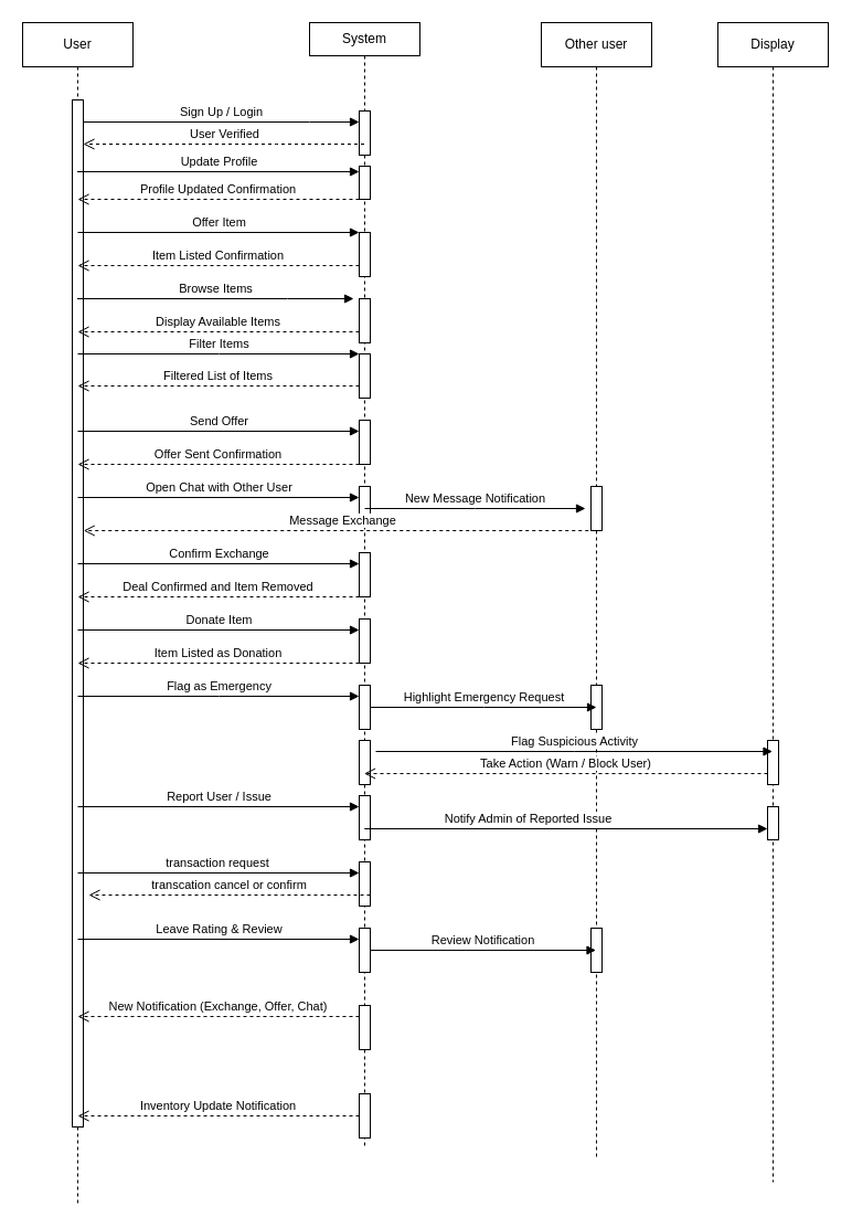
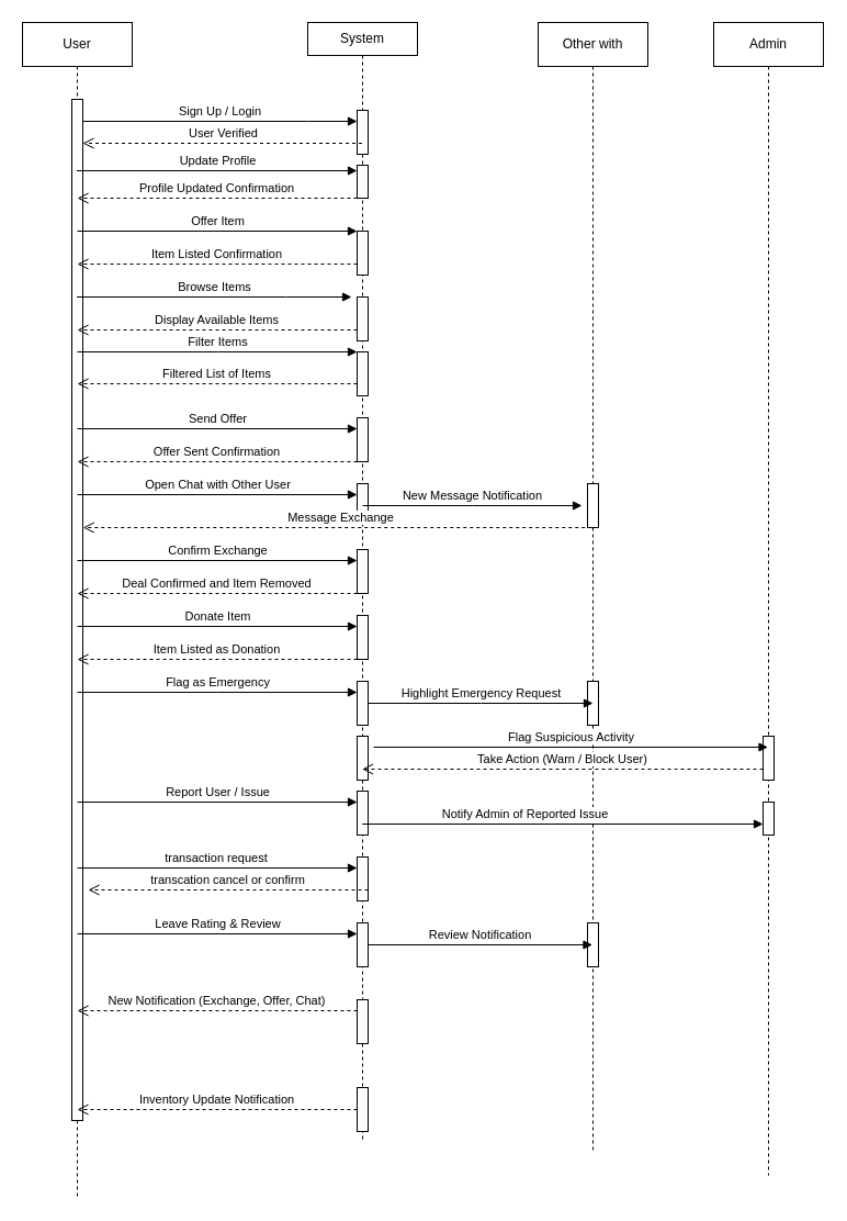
  <mxCell id="0" />
  <mxCell id="1" parent="0" />
  <mxCell id="2" value="User" style="shape=umlLifeline;perimeter=lifelinePerimeter;whiteSpace=wrap;html=1;container=0;dropTarget=0;collapsible=0;recursiveResize=0;outlineConnect=0;portConstraint=eastwest;newEdgeStyle={&quot;edgeStyle&quot;:&quot;elbowEdgeStyle&quot;,&quot;elbow&quot;:&quot;vertical&quot;,&quot;curved&quot;:0,&quot;rounded&quot;:0};" parent="1" vertex="1"><mxGeometry x="20" y="20" width="100" height="1070" as="geometry" /></mxCell>
  <mxCell id="3" value="" style="html=1;points=[];perimeter=orthogonalPerimeter;outlineConnect=0;targetShapes=umlLifeline;portConstraint=eastwest;newEdgeStyle={&quot;edgeStyle&quot;:&quot;elbowEdgeStyle&quot;,&quot;elbow&quot;:&quot;vertical&quot;,&quot;curved&quot;:0,&quot;rounded&quot;:0};" parent="2" vertex="1"><mxGeometry x="45" y="70" width="10" height="930" as="geometry" /></mxCell>
  <mxCell id="4" value="System" style="shape=umlLifeline;perimeter=lifelinePerimeter;whiteSpace=wrap;html=1;container=0;dropTarget=0;collapsible=0;recursiveResize=0;outlineConnect=0;portConstraint=eastwest;newEdgeStyle={&quot;edgeStyle&quot;:&quot;elbowEdgeStyle&quot;,&quot;elbow&quot;:&quot;vertical&quot;,&quot;curved&quot;:0,&quot;rounded&quot;:0};size=30;" parent="1" vertex="1"><mxGeometry x="280" y="20" width="100" height="1020" as="geometry" /></mxCell>
  <mxCell id="5" value="" style="html=1;points=[];perimeter=orthogonalPerimeter;outlineConnect=0;targetShapes=umlLifeline;portConstraint=eastwest;newEdgeStyle={&quot;edgeStyle&quot;:&quot;elbowEdgeStyle&quot;,&quot;elbow&quot;:&quot;vertical&quot;,&quot;curved&quot;:0,&quot;rounded&quot;:0};" parent="4" vertex="1"><mxGeometry x="45" y="80" width="10" height="40" as="geometry" /></mxCell>
  <mxCell id="6" value="" style="html=1;points=[[0,0,0,0,5],[0,1,0,0,-5],[1,0,0,0,5],[1,1,0,0,-5]];perimeter=orthogonalPerimeter;outlineConnect=0;targetShapes=umlLifeline;portConstraint=eastwest;newEdgeStyle={&quot;curved&quot;:0,&quot;rounded&quot;:0};" parent="4" vertex="1"><mxGeometry x="45" y="130" width="10" height="30" as="geometry" /></mxCell>
  <mxCell id="7" value="" style="html=1;points=[[0,0,0,0,5],[0,1,0,0,-5],[1,0,0,0,5],[1,1,0,0,-5]];perimeter=orthogonalPerimeter;outlineConnect=0;targetShapes=umlLifeline;portConstraint=eastwest;newEdgeStyle={&quot;curved&quot;:0,&quot;rounded&quot;:0};" parent="4" vertex="1"><mxGeometry x="45" y="190" width="10" height="40" as="geometry" /></mxCell>
  <mxCell id="8" value="" style="html=1;points=[[0,0,0,0,5],[0,1,0,0,-5],[1,0,0,0,5],[1,1,0,0,-5]];perimeter=orthogonalPerimeter;outlineConnect=0;targetShapes=umlLifeline;portConstraint=eastwest;newEdgeStyle={&quot;curved&quot;:0,&quot;rounded&quot;:0};" parent="4" vertex="1"><mxGeometry x="45" y="250" width="10" height="40" as="geometry" /></mxCell>
  <mxCell id="9" value="" style="html=1;points=[[0,0,0,0,5],[0,1,0,0,-5],[1,0,0,0,5],[1,1,0,0,-5]];perimeter=orthogonalPerimeter;outlineConnect=0;targetShapes=umlLifeline;portConstraint=eastwest;newEdgeStyle={&quot;curved&quot;:0,&quot;rounded&quot;:0};" parent="4" vertex="1"><mxGeometry x="45" y="300" width="10" height="40" as="geometry" /></mxCell>
  <mxCell id="10" value="" style="html=1;points=[[0,0,0,0,5],[0,1,0,0,-5],[1,0,0,0,5],[1,1,0,0,-5]];perimeter=orthogonalPerimeter;outlineConnect=0;targetShapes=umlLifeline;portConstraint=eastwest;newEdgeStyle={&quot;curved&quot;:0,&quot;rounded&quot;:0};" parent="4" vertex="1"><mxGeometry x="45" y="360" width="10" height="40" as="geometry" /></mxCell>
  <mxCell id="11" value="" style="html=1;points=[[0,0,0,0,5],[0,1,0,0,-5],[1,0,0,0,5],[1,1,0,0,-5]];perimeter=orthogonalPerimeter;outlineConnect=0;targetShapes=umlLifeline;portConstraint=eastwest;newEdgeStyle={&quot;curved&quot;:0,&quot;rounded&quot;:0};" parent="4" vertex="1"><mxGeometry x="45" y="420" width="10" height="30" as="geometry" /></mxCell>
  <mxCell id="12" value="" style="html=1;points=[[0,0,0,0,5],[0,1,0,0,-5],[1,0,0,0,5],[1,1,0,0,-5]];perimeter=orthogonalPerimeter;outlineConnect=0;targetShapes=umlLifeline;portConstraint=eastwest;newEdgeStyle={&quot;curved&quot;:0,&quot;rounded&quot;:0};" parent="4" vertex="1"><mxGeometry x="45" y="480" width="10" height="40" as="geometry" /></mxCell>
  <mxCell id="13" value="" style="html=1;points=[[0,0,0,0,5],[0,1,0,0,-5],[1,0,0,0,5],[1,1,0,0,-5]];perimeter=orthogonalPerimeter;outlineConnect=0;targetShapes=umlLifeline;portConstraint=eastwest;newEdgeStyle={&quot;curved&quot;:0,&quot;rounded&quot;:0};" parent="4" vertex="1"><mxGeometry x="45" y="540" width="10" height="40" as="geometry" /></mxCell>
  <mxCell id="14" value="" style="html=1;points=[[0,0,0,0,5],[0,1,0,0,-5],[1,0,0,0,5],[1,1,0,0,-5]];perimeter=orthogonalPerimeter;outlineConnect=0;targetShapes=umlLifeline;portConstraint=eastwest;newEdgeStyle={&quot;curved&quot;:0,&quot;rounded&quot;:0};" parent="4" vertex="1"><mxGeometry x="45" y="600" width="10" height="40" as="geometry" /></mxCell>
  <mxCell id="15" value="" style="html=1;points=[[0,0,0,0,5],[0,1,0,0,-5],[1,0,0,0,5],[1,1,0,0,-5]];perimeter=orthogonalPerimeter;outlineConnect=0;targetShapes=umlLifeline;portConstraint=eastwest;newEdgeStyle={&quot;curved&quot;:0,&quot;rounded&quot;:0};" parent="4" vertex="1"><mxGeometry x="45" y="650" width="10" height="40" as="geometry" /></mxCell>
  <mxCell id="16" value="" style="html=1;points=[[0,0,0,0,5],[0,1,0,0,-5],[1,0,0,0,5],[1,1,0,0,-5]];perimeter=orthogonalPerimeter;outlineConnect=0;targetShapes=umlLifeline;portConstraint=eastwest;newEdgeStyle={&quot;curved&quot;:0,&quot;rounded&quot;:0};" parent="4" vertex="1"><mxGeometry x="45" y="700" width="10" height="40" as="geometry" /></mxCell>
  <mxCell id="17" value="" style="html=1;points=[[0,0,0,0,5],[0,1,0,0,-5],[1,0,0,0,5],[1,1,0,0,-5]];perimeter=orthogonalPerimeter;outlineConnect=0;targetShapes=umlLifeline;portConstraint=eastwest;newEdgeStyle={&quot;curved&quot;:0,&quot;rounded&quot;:0};" parent="4" vertex="1"><mxGeometry x="45" y="760" width="10" height="40" as="geometry" /></mxCell>
  <mxCell id="18" value="" style="html=1;points=[[0,0,0,0,5],[0,1,0,0,-5],[1,0,0,0,5],[1,1,0,0,-5]];perimeter=orthogonalPerimeter;outlineConnect=0;targetShapes=umlLifeline;portConstraint=eastwest;newEdgeStyle={&quot;curved&quot;:0,&quot;rounded&quot;:0};" parent="4" vertex="1"><mxGeometry x="45" y="820" width="10" height="40" as="geometry" /></mxCell>
  <mxCell id="19" value="" style="html=1;points=[[0,0,0,0,5],[0,1,0,0,-5],[1,0,0,0,5],[1,1,0,0,-5]];perimeter=orthogonalPerimeter;outlineConnect=0;targetShapes=umlLifeline;portConstraint=eastwest;newEdgeStyle={&quot;curved&quot;:0,&quot;rounded&quot;:0};" parent="4" vertex="1"><mxGeometry x="45" y="890" width="10" height="40" as="geometry" /></mxCell>
  <mxCell id="20" value="" style="html=1;points=[[0,0,0,0,5],[0,1,0,0,-5],[1,0,0,0,5],[1,1,0,0,-5]];perimeter=orthogonalPerimeter;outlineConnect=0;targetShapes=umlLifeline;portConstraint=eastwest;newEdgeStyle={&quot;curved&quot;:0,&quot;rounded&quot;:0};" parent="4" vertex="1"><mxGeometry x="45" y="970" width="10" height="40" as="geometry" /></mxCell>
  <mxCell id="21" value="Sign Up / Login" style="html=1;verticalAlign=bottom;endArrow=block;edgeStyle=elbowEdgeStyle;elbow=vertical;curved=0;rounded=0;" parent="1" source="3" target="5" edge="1"><mxGeometry relative="1" as="geometry"><mxPoint x="195" y="140" as="sourcePoint" /><Array as="points"><mxPoint x="280" y="110" /><mxPoint x="180" y="130" /></Array></mxGeometry></mxCell>
  <mxCell id="22" value="User Verified" style="html=1;verticalAlign=bottom;endArrow=open;dashed=1;endSize=8;edgeStyle=elbowEdgeStyle;elbow=vertical;curved=0;rounded=0;" parent="1" source="4" target="3" edge="1"><mxGeometry relative="1" as="geometry"><mxPoint x="100" y="160" as="targetPoint" /><Array as="points"><mxPoint x="250" y="130" /><mxPoint x="80" y="160" /></Array><mxPoint x="230" y="150" as="sourcePoint" /></mxGeometry></mxCell>
  <mxCell id="23" value="Update Profile" style="html=1;verticalAlign=bottom;endArrow=block;edgeStyle=elbowEdgeStyle;elbow=vertical;curved=0;rounded=0;entryX=0;entryY=0;entryDx=0;entryDy=5;entryPerimeter=0;" parent="1" source="2" target="6" edge="1"><mxGeometry relative="1" as="geometry"><mxPoint x="90" y="190" as="sourcePoint" /><Array as="points" /><mxPoint x="300" y="190" as="targetPoint" /></mxGeometry></mxCell>
  <mxCell id="24" value="" style="html=1;points=[[0,0,0,0,5],[0,1,0,0,-5],[1,0,0,0,5],[1,1,0,0,-5]];perimeter=orthogonalPerimeter;outlineConnect=0;targetShapes=umlLifeline;portConstraint=eastwest;newEdgeStyle={&quot;curved&quot;:0,&quot;rounded&quot;:0};" parent="1" vertex="1"><mxGeometry x="310" y="470" height="40" as="geometry" /></mxCell>
- <mxCell id="25" value="Other user" style="shape=umlLifeline;perimeter=lifelinePerimeter;whiteSpace=wrap;html=1;container=0;dropTarget=0;collapsible=0;recursiveResize=0;outlineConnect=0;portConstraint=eastwest;newEdgeStyle={&quot;edgeStyle&quot;:&quot;elbowEdgeStyle&quot;,&quot;elbow&quot;:&quot;vertical&quot;,&quot;curved&quot;:0,&quot;rounded&quot;:0};" parent="1" vertex="1"><mxGeometry x="490" y="20" width="100" height="1030" as="geometry" /></mxCell>
+ <mxCell id="25" value="Other with" style="shape=umlLifeline;perimeter=lifelinePerimeter;whiteSpace=wrap;html=1;container=0;dropTarget=0;collapsible=0;recursiveResize=0;outlineConnect=0;portConstraint=eastwest;newEdgeStyle={&quot;edgeStyle&quot;:&quot;elbowEdgeStyle&quot;,&quot;elbow&quot;:&quot;vertical&quot;,&quot;curved&quot;:0,&quot;rounded&quot;:0};" parent="1" vertex="1"><mxGeometry x="490" y="20" width="100" height="1030" as="geometry" /></mxCell>
  <mxCell id="26" value="" style="html=1;points=[[0,0,0,0,5],[0,1,0,0,-5],[1,0,0,0,5],[1,1,0,0,-5]];perimeter=orthogonalPerimeter;outlineConnect=0;targetShapes=umlLifeline;portConstraint=eastwest;newEdgeStyle={&quot;curved&quot;:0,&quot;rounded&quot;:0};" parent="25" vertex="1"><mxGeometry x="45" y="420" width="10" height="40" as="geometry" /></mxCell>
  <mxCell id="27" value="" style="html=1;points=[[0,0,0,0,5],[0,1,0,0,-5],[1,0,0,0,5],[1,1,0,0,-5]];perimeter=orthogonalPerimeter;outlineConnect=0;targetShapes=umlLifeline;portConstraint=eastwest;newEdgeStyle={&quot;curved&quot;:0,&quot;rounded&quot;:0};" parent="25" vertex="1"><mxGeometry x="45" y="600" width="10" height="40" as="geometry" /></mxCell>
  <mxCell id="28" value="" style="html=1;points=[[0,0,0,0,5],[0,1,0,0,-5],[1,0,0,0,5],[1,1,0,0,-5]];perimeter=orthogonalPerimeter;outlineConnect=0;targetShapes=umlLifeline;portConstraint=eastwest;newEdgeStyle={&quot;curved&quot;:0,&quot;rounded&quot;:0};" parent="25" vertex="1"><mxGeometry x="45" y="820" width="10" height="40" as="geometry" /></mxCell>
- <mxCell id="29" value="Display" style="shape=umlLifeline;perimeter=lifelinePerimeter;whiteSpace=wrap;html=1;container=0;dropTarget=0;collapsible=0;recursiveResize=0;outlineConnect=0;portConstraint=eastwest;newEdgeStyle={&quot;edgeStyle&quot;:&quot;elbowEdgeStyle&quot;,&quot;elbow&quot;:&quot;vertical&quot;,&quot;curved&quot;:0,&quot;rounded&quot;:0};" parent="1" vertex="1"><mxGeometry x="650" y="20" width="100" height="1050" as="geometry" /></mxCell>
+ <mxCell id="29" value="Admin" style="shape=umlLifeline;perimeter=lifelinePerimeter;whiteSpace=wrap;html=1;container=0;dropTarget=0;collapsible=0;recursiveResize=0;outlineConnect=0;portConstraint=eastwest;newEdgeStyle={&quot;edgeStyle&quot;:&quot;elbowEdgeStyle&quot;,&quot;elbow&quot;:&quot;vertical&quot;,&quot;curved&quot;:0,&quot;rounded&quot;:0};" parent="1" vertex="1"><mxGeometry x="650" y="20" width="100" height="1050" as="geometry" /></mxCell>
  <mxCell id="30" value="" style="html=1;points=[[0,0,0,0,5],[0,1,0,0,-5],[1,0,0,0,5],[1,1,0,0,-5]];perimeter=orthogonalPerimeter;outlineConnect=0;targetShapes=umlLifeline;portConstraint=eastwest;newEdgeStyle={&quot;curved&quot;:0,&quot;rounded&quot;:0};" parent="29" vertex="1"><mxGeometry x="45" y="650" width="10" height="40" as="geometry" /></mxCell>
  <mxCell id="31" value="" style="html=1;points=[[0,0,0,0,5],[0,1,0,0,-5],[1,0,0,0,5],[1,1,0,0,-5]];perimeter=orthogonalPerimeter;outlineConnect=0;targetShapes=umlLifeline;portConstraint=eastwest;newEdgeStyle={&quot;curved&quot;:0,&quot;rounded&quot;:0};" parent="29" vertex="1"><mxGeometry x="45" y="710" width="10" height="30" as="geometry" /></mxCell>
  <mxCell id="32" value="Offer Item" style="html=1;verticalAlign=bottom;endArrow=block;edgeStyle=elbowEdgeStyle;elbow=vertical;curved=0;rounded=0;entryX=0;entryY=0;entryDx=0;entryDy=5;entryPerimeter=0;" parent="1" edge="1"><mxGeometry relative="1" as="geometry"><mxPoint x="70" y="210" as="sourcePoint" /><Array as="points" /><mxPoint x="325" y="210" as="targetPoint" /></mxGeometry></mxCell>
  <mxCell id="33" value="Browse Items" style="html=1;verticalAlign=bottom;endArrow=block;edgeStyle=elbowEdgeStyle;elbow=vertical;curved=0;rounded=0;" parent="1" source="2" edge="1"><mxGeometry relative="1" as="geometry"><mxPoint x="120" y="290" as="sourcePoint" /><Array as="points"><mxPoint x="260" y="270" /></Array><mxPoint x="320" y="270" as="targetPoint" /></mxGeometry></mxCell>
  <mxCell id="34" value="Filter Items" style="html=1;verticalAlign=bottom;endArrow=block;edgeStyle=elbowEdgeStyle;elbow=horizontal;curved=0;rounded=0;entryX=0;entryY=0;entryDx=0;entryDy=5;entryPerimeter=0;" parent="1" edge="1"><mxGeometry relative="1" as="geometry"><mxPoint x="70" y="320" as="sourcePoint" /><Array as="points" /><mxPoint x="325" y="320" as="targetPoint" /></mxGeometry></mxCell>
  <mxCell id="35" value="Send Offer" style="html=1;verticalAlign=bottom;endArrow=block;edgeStyle=elbowEdgeStyle;elbow=vertical;curved=0;rounded=0;entryX=0;entryY=0;entryDx=0;entryDy=5;entryPerimeter=0;" parent="1" edge="1"><mxGeometry relative="1" as="geometry"><mxPoint x="70" y="390" as="sourcePoint" /><Array as="points" /><mxPoint x="325" y="390" as="targetPoint" /></mxGeometry></mxCell>
  <mxCell id="36" value="Open Chat with Other User" style="html=1;verticalAlign=bottom;endArrow=block;edgeStyle=elbowEdgeStyle;elbow=vertical;curved=0;rounded=0;entryX=0;entryY=0;entryDx=0;entryDy=5;entryPerimeter=0;" parent="1" edge="1"><mxGeometry relative="1" as="geometry"><mxPoint x="70" y="450" as="sourcePoint" /><Array as="points" /><mxPoint x="325" y="450" as="targetPoint" /></mxGeometry></mxCell>
  <mxCell id="37" value="Confirm Exchange" style="html=1;verticalAlign=bottom;endArrow=block;edgeStyle=elbowEdgeStyle;elbow=vertical;curved=0;rounded=0;entryX=0;entryY=0;entryDx=0;entryDy=5;entryPerimeter=0;" parent="1" edge="1"><mxGeometry relative="1" as="geometry"><mxPoint x="70" y="510" as="sourcePoint" /><Array as="points" /><mxPoint x="325" y="510" as="targetPoint" /></mxGeometry></mxCell>
  <mxCell id="38" value="Donate Item" style="html=1;verticalAlign=bottom;endArrow=block;edgeStyle=elbowEdgeStyle;elbow=vertical;curved=0;rounded=0;entryX=0;entryY=0;entryDx=0;entryDy=5;entryPerimeter=0;" parent="1" edge="1"><mxGeometry relative="1" as="geometry"><mxPoint x="70" y="570" as="sourcePoint" /><Array as="points" /><mxPoint x="325" y="570" as="targetPoint" /></mxGeometry></mxCell>
  <mxCell id="39" value="Flag as Emergency" style="html=1;verticalAlign=bottom;endArrow=block;edgeStyle=elbowEdgeStyle;elbow=horizontal;curved=0;rounded=0;entryX=0;entryY=0;entryDx=0;entryDy=5;entryPerimeter=0;" parent="1" edge="1"><mxGeometry relative="1" as="geometry"><mxPoint x="70" y="630" as="sourcePoint" /><Array as="points" /><mxPoint x="325" y="630" as="targetPoint" /></mxGeometry></mxCell>
  <mxCell id="40" value="Report User / Issue" style="html=1;verticalAlign=bottom;endArrow=block;edgeStyle=elbowEdgeStyle;elbow=vertical;curved=0;rounded=0;entryX=0;entryY=0;entryDx=0;entryDy=5;entryPerimeter=0;" parent="1" edge="1"><mxGeometry relative="1" as="geometry"><mxPoint x="70" y="730" as="sourcePoint" /><Array as="points" /><mxPoint x="325" y="730" as="targetPoint" /></mxGeometry></mxCell>
  <mxCell id="41" value="Notify Admin of Reported Issue" style="html=1;verticalAlign=bottom;endArrow=block;edgeStyle=elbowEdgeStyle;elbow=horizontal;curved=0;rounded=0;" parent="1" edge="1"><mxGeometry relative="1" as="geometry"><mxPoint x="400" y="750" as="sourcePoint" /><Array as="points"><mxPoint x="330" y="740" /></Array><mxPoint x="695" y="750" as="targetPoint" /></mxGeometry></mxCell>
  <mxCell id="42" value="Leave Rating &amp;amp; Review" style="html=1;verticalAlign=bottom;endArrow=block;edgeStyle=elbowEdgeStyle;elbow=vertical;curved=0;rounded=0;entryX=0;entryY=0;entryDx=0;entryDy=5;entryPerimeter=0;" parent="1" edge="1"><mxGeometry relative="1" as="geometry"><mxPoint x="70" y="850" as="sourcePoint" /><Array as="points" /><mxPoint x="325" y="850" as="targetPoint" /></mxGeometry></mxCell>
  <mxCell id="43" value="Profile Updated Confirmation" style="html=1;verticalAlign=bottom;endArrow=open;dashed=1;endSize=8;edgeStyle=elbowEdgeStyle;elbow=vertical;curved=0;rounded=0;" parent="1" edge="1"><mxGeometry relative="1" as="geometry"><mxPoint x="70" y="180" as="targetPoint" /><Array as="points"><mxPoint x="245" y="180" /><mxPoint x="75" y="210" /></Array><mxPoint x="325" y="180" as="sourcePoint" /></mxGeometry></mxCell>
  <mxCell id="44" value="Item Listed Confirmation" style="html=1;verticalAlign=bottom;endArrow=open;dashed=1;endSize=8;edgeStyle=elbowEdgeStyle;elbow=vertical;curved=0;rounded=0;" parent="1" edge="1"><mxGeometry relative="1" as="geometry"><mxPoint x="70" y="240" as="targetPoint" /><Array as="points"><mxPoint x="245" y="240" /><mxPoint x="75" y="270" /></Array><mxPoint x="325" y="240" as="sourcePoint" /></mxGeometry></mxCell>
  <mxCell id="45" value="Display Available Items" style="html=1;verticalAlign=bottom;endArrow=open;dashed=1;endSize=8;edgeStyle=elbowEdgeStyle;elbow=vertical;curved=0;rounded=0;" parent="1" edge="1"><mxGeometry relative="1" as="geometry"><mxPoint x="70" y="300" as="targetPoint" /><Array as="points"><mxPoint x="245" y="300" /><mxPoint x="75" y="330" /></Array><mxPoint x="325" y="300" as="sourcePoint" /></mxGeometry></mxCell>
  <mxCell id="46" value="Filtered List of Items" style="html=1;verticalAlign=bottom;endArrow=open;dashed=1;endSize=8;edgeStyle=elbowEdgeStyle;elbow=vertical;curved=0;rounded=0;" parent="1" edge="1"><mxGeometry relative="1" as="geometry"><mxPoint x="70" y="349" as="targetPoint" /><Array as="points"><mxPoint x="245" y="349" /><mxPoint x="75" y="379" /></Array><mxPoint x="325" y="349" as="sourcePoint" /></mxGeometry></mxCell>
  <mxCell id="47" value="Offer Sent Confirmation" style="html=1;verticalAlign=bottom;endArrow=open;dashed=1;endSize=8;edgeStyle=elbowEdgeStyle;elbow=vertical;curved=0;rounded=0;" parent="1" edge="1"><mxGeometry relative="1" as="geometry"><mxPoint x="70" y="420" as="targetPoint" /><Array as="points"><mxPoint x="245" y="420" /><mxPoint x="75" y="450" /></Array><mxPoint x="325" y="420" as="sourcePoint" /></mxGeometry></mxCell>
  <mxCell id="48" value="Message Exchange" style="html=1;verticalAlign=bottom;endArrow=open;dashed=1;endSize=8;edgeStyle=elbowEdgeStyle;elbow=vertical;curved=0;rounded=0;" parent="1" edge="1"><mxGeometry relative="1" as="geometry"><mxPoint x="75.25" y="480" as="targetPoint" /><Array as="points"><mxPoint x="250.25" y="480" /><mxPoint x="80.25" y="510" /></Array><mxPoint x="544.75" y="480" as="sourcePoint" /></mxGeometry></mxCell>
  <mxCell id="49" value="Item Listed as Donation" style="html=1;verticalAlign=bottom;endArrow=open;dashed=1;endSize=8;edgeStyle=elbowEdgeStyle;elbow=vertical;curved=0;rounded=0;" parent="1" edge="1"><mxGeometry relative="1" as="geometry"><mxPoint x="70" y="600" as="targetPoint" /><Array as="points"><mxPoint x="245" y="600" /><mxPoint x="75" y="630" /></Array><mxPoint x="325" y="600" as="sourcePoint" /></mxGeometry></mxCell>
  <mxCell id="50" value="Deal Confirmed and Item Removed" style="html=1;verticalAlign=bottom;endArrow=open;dashed=1;endSize=8;edgeStyle=elbowEdgeStyle;elbow=vertical;curved=0;rounded=0;" parent="1" edge="1"><mxGeometry relative="1" as="geometry"><mxPoint x="70" y="540" as="targetPoint" /><Array as="points"><mxPoint x="245" y="540" /><mxPoint x="75" y="570" /></Array><mxPoint x="325" y="540" as="sourcePoint" /></mxGeometry></mxCell>
  <mxCell id="51" value="New Message Notification" style="html=1;verticalAlign=bottom;endArrow=block;edgeStyle=elbowEdgeStyle;elbow=vertical;curved=0;rounded=0;exitX=0.5;exitY=0.5;exitDx=0;exitDy=0;exitPerimeter=0;" parent="1" edge="1"><mxGeometry relative="1" as="geometry"><mxPoint x="330" y="460" as="sourcePoint" /><Array as="points" /><mxPoint x="530" y="460" as="targetPoint" /></mxGeometry></mxCell>
  <mxCell id="52" value="Highlight Emergency Request" style="html=1;verticalAlign=bottom;endArrow=block;edgeStyle=elbowEdgeStyle;elbow=horizontal;curved=0;rounded=0;" parent="1" edge="1"><mxGeometry relative="1" as="geometry"><mxPoint x="335" y="640" as="sourcePoint" /><Array as="points" /><mxPoint x="540" y="640" as="targetPoint" /></mxGeometry></mxCell>
  <mxCell id="53" value="Flag Suspicious Activity" style="html=1;verticalAlign=bottom;endArrow=block;edgeStyle=elbowEdgeStyle;elbow=vertical;curved=0;rounded=0;" parent="1" edge="1"><mxGeometry relative="1" as="geometry"><mxPoint x="340" y="680" as="sourcePoint" /><Array as="points" /><mxPoint x="699.5" y="680" as="targetPoint" /></mxGeometry></mxCell>
  <mxCell id="54" value="Take Action (Warn / Block User)" style="html=1;verticalAlign=bottom;endArrow=open;dashed=1;endSize=8;edgeStyle=elbowEdgeStyle;elbow=vertical;curved=0;rounded=0;" parent="1" edge="1"><mxGeometry x="0.001" relative="1" as="geometry"><mxPoint x="329.5" y="700" as="targetPoint" /><Array as="points"><mxPoint x="615" y="700" /><mxPoint x="445" y="730" /></Array><mxPoint x="695" y="700" as="sourcePoint" /><mxPoint as="offset" /></mxGeometry></mxCell>
  <mxCell id="55" value="transaction request&amp;nbsp;" style="html=1;verticalAlign=bottom;endArrow=block;edgeStyle=elbowEdgeStyle;elbow=vertical;curved=0;rounded=0;entryX=0;entryY=0;entryDx=0;entryDy=5;entryPerimeter=0;" parent="1" edge="1"><mxGeometry relative="1" as="geometry"><mxPoint x="70" y="790" as="sourcePoint" /><Array as="points" /><mxPoint x="325" y="790" as="targetPoint" /></mxGeometry></mxCell>
  <mxCell id="56" value="transcation cancel or confirm" style="html=1;verticalAlign=bottom;endArrow=open;dashed=1;endSize=8;edgeStyle=elbowEdgeStyle;elbow=horizontal;curved=0;rounded=0;" parent="1" edge="1"><mxGeometry relative="1" as="geometry"><mxPoint x="80" y="810" as="targetPoint" /><Array as="points"><mxPoint x="255" y="810" /><mxPoint x="85" y="840" /></Array><mxPoint x="335" y="810" as="sourcePoint" /></mxGeometry></mxCell>
  <mxCell id="57" value="Review Notification" style="html=1;verticalAlign=bottom;endArrow=block;edgeStyle=elbowEdgeStyle;elbow=vertical;curved=0;rounded=0;" parent="1" target="25" edge="1"><mxGeometry relative="1" as="geometry"><mxPoint x="335" y="860" as="sourcePoint" /><Array as="points" /><mxPoint x="590" y="860" as="targetPoint" /></mxGeometry></mxCell>
  <mxCell id="58" value="New Notification (Exchange, Offer, Chat)" style="html=1;verticalAlign=bottom;endArrow=open;dashed=1;endSize=8;edgeStyle=elbowEdgeStyle;elbow=horizontal;curved=0;rounded=0;" parent="1" edge="1"><mxGeometry relative="1" as="geometry"><mxPoint x="70" y="920" as="targetPoint" /><Array as="points"><mxPoint x="245" y="920" /><mxPoint x="75" y="950" /></Array><mxPoint x="325" y="920" as="sourcePoint" /></mxGeometry></mxCell>
  <mxCell id="59" value="Inventory Update Notification" style="html=1;verticalAlign=bottom;endArrow=open;dashed=1;endSize=8;edgeStyle=elbowEdgeStyle;elbow=horizontal;curved=0;rounded=0;" parent="1" edge="1"><mxGeometry relative="1" as="geometry"><mxPoint x="70" y="1010" as="targetPoint" /><Array as="points"><mxPoint x="245" y="1010" /><mxPoint x="75" y="1040" /></Array><mxPoint x="325" y="1010" as="sourcePoint" /></mxGeometry></mxCell>
